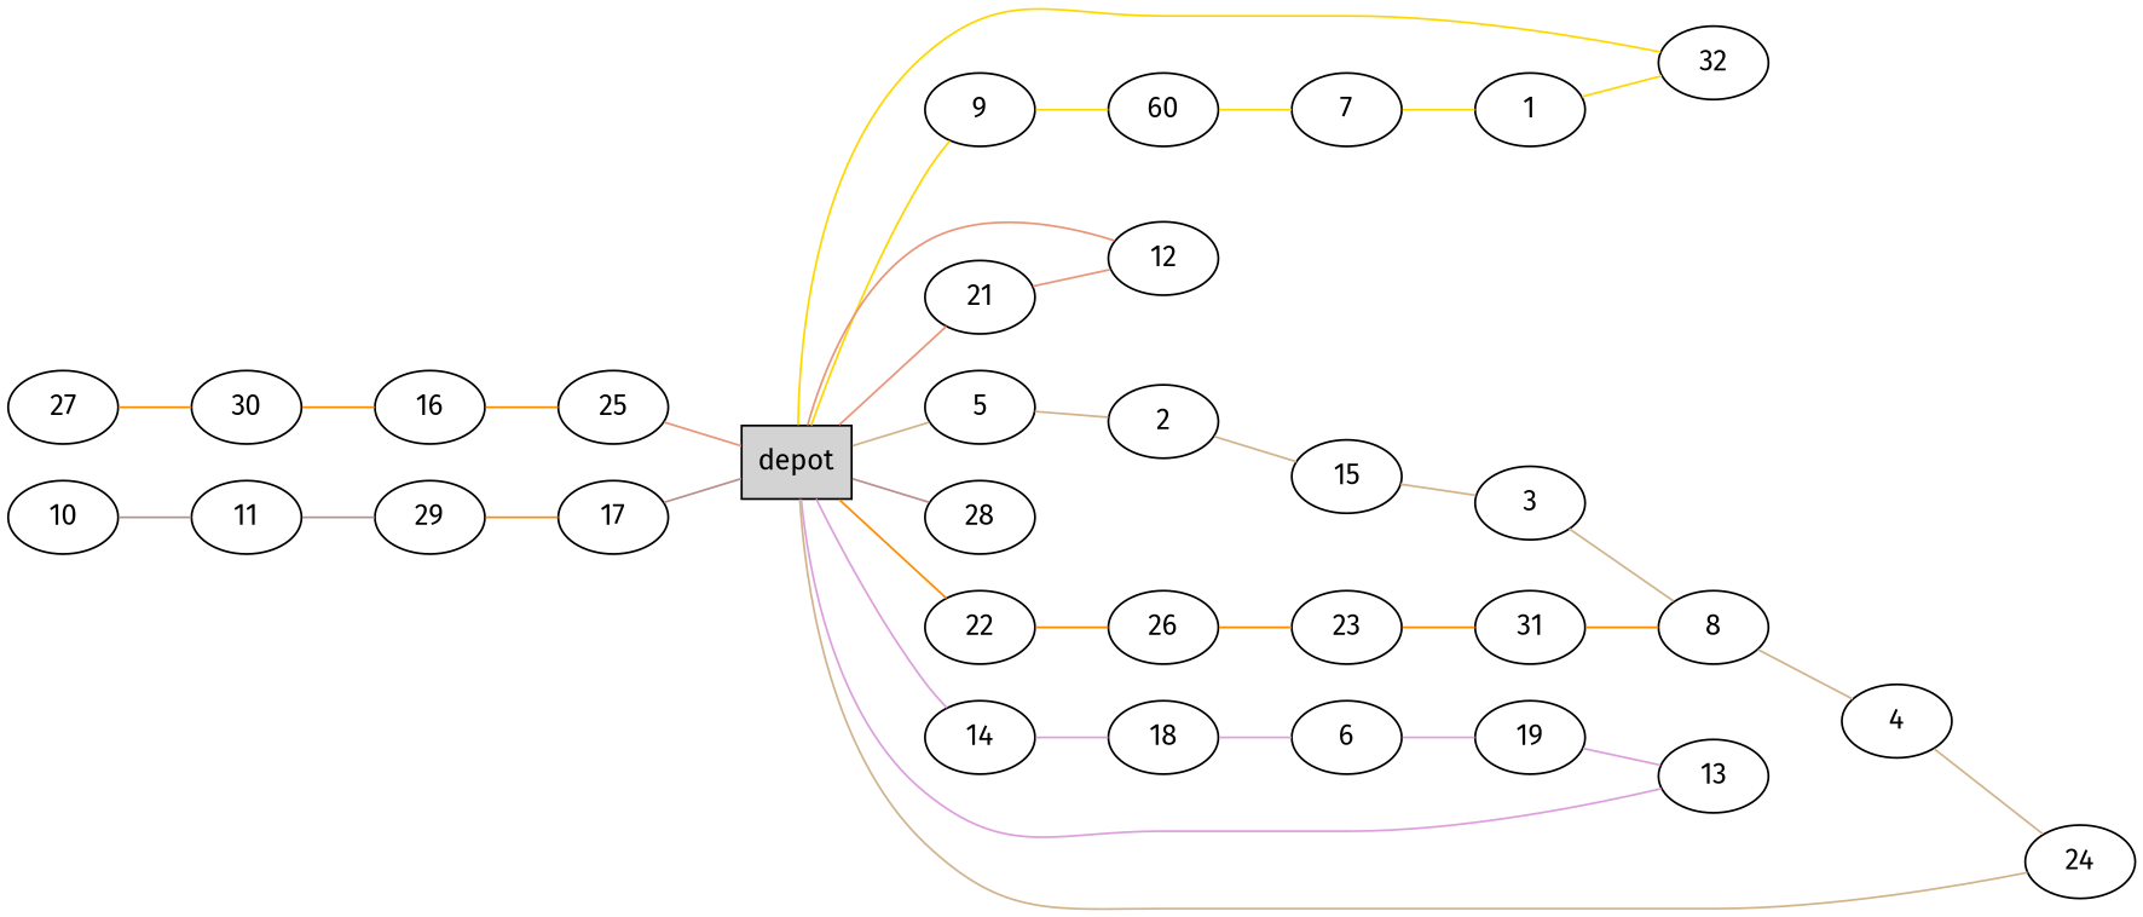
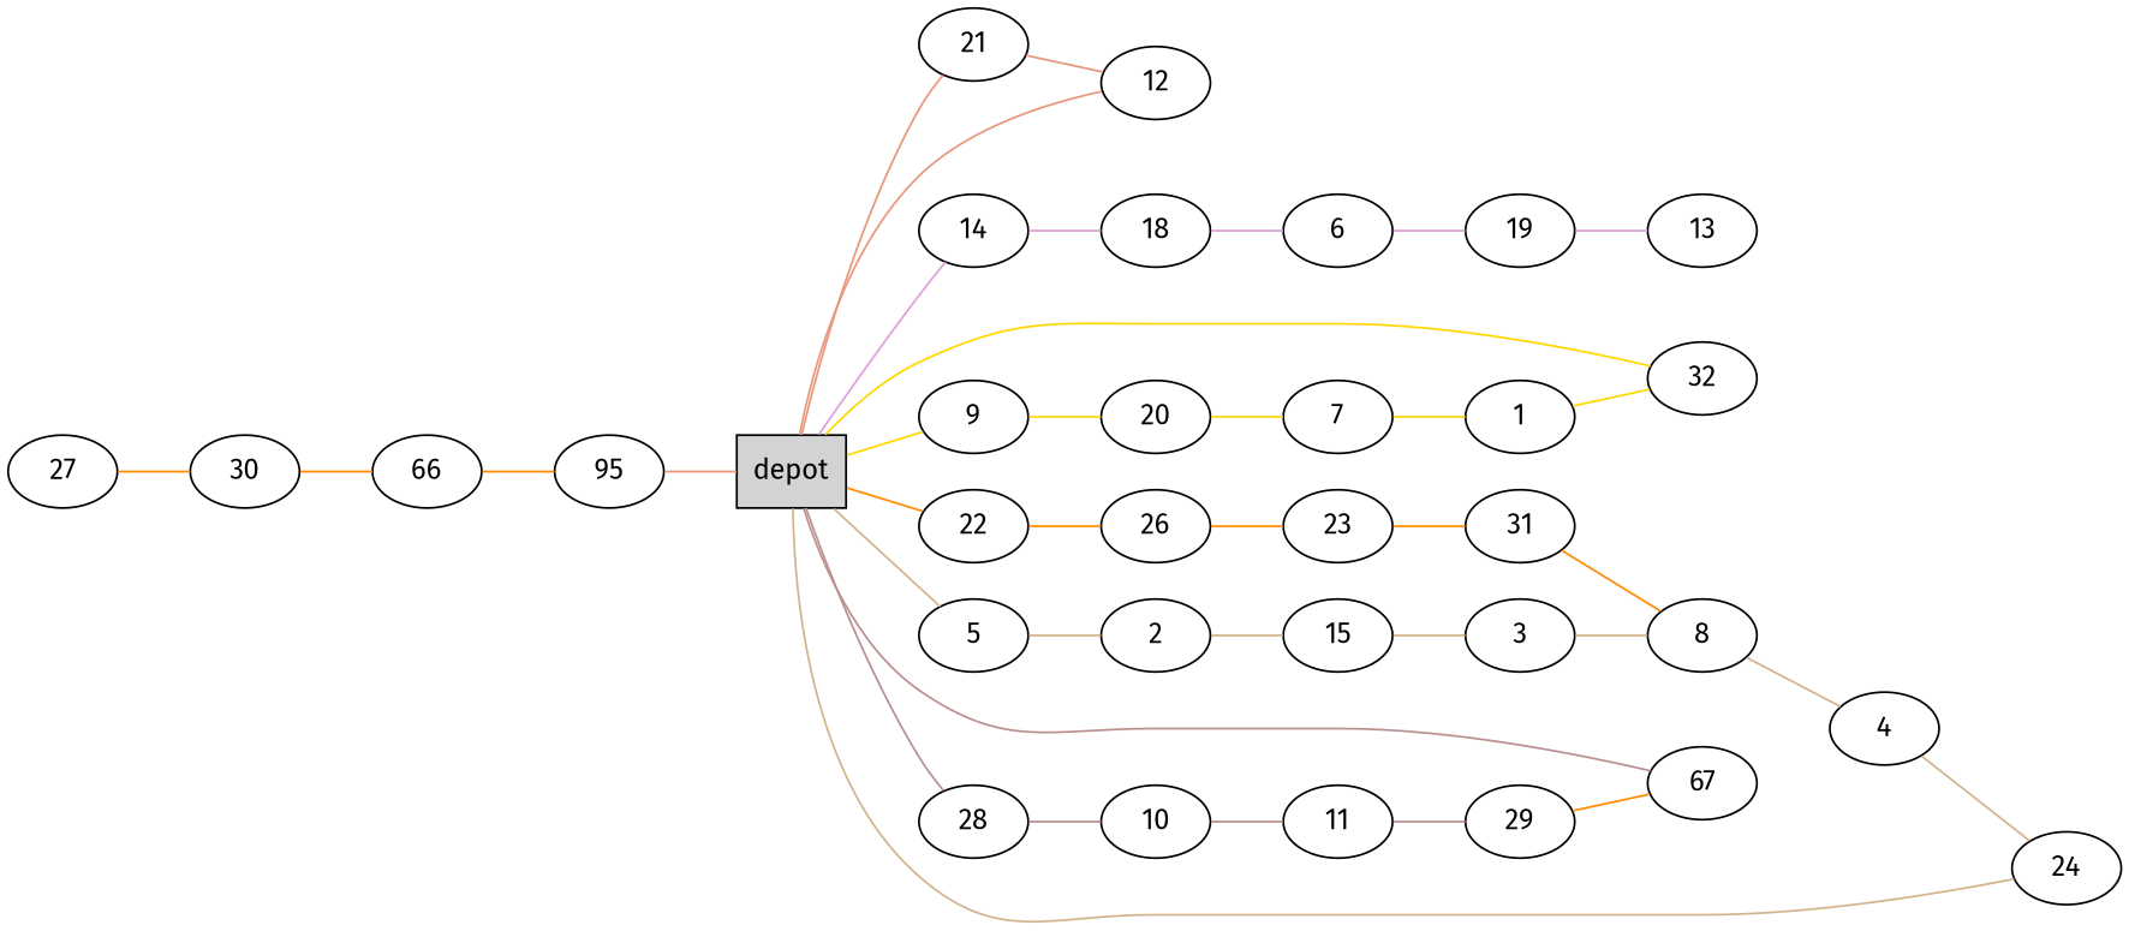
  graph {
    fontname="Fira Sans"
    rankdir=LR
    node [fontname="Fira Sans" shape=ellipse]
    edge [color=darkorange fontname="Fira Sans"]
    n1 [label=depot shape=box style=filled]
    21
    9
    14
    5
    22
    28
    12
-   20 [label=60]
+   20
    18
    2
    26
    10
    7
    1
    32
    6
    19
    13
    15
    3
    8
    4
    24
    23
    31
    27
    30
-   16
-   25
+   16 [label=66]
+   25 [label=95]
    11
    29
-   17
+   17 [label=67]
    n1 -- 21 [color=darksalmon]
    n1 -- 9 [color=gold]
    n1 -- 14 [color=plum]
    n1 -- 5 [color=tan]
    n1 -- 22
    n1 -- 28 [color=rosybrown]
    21 -- 12 [color=darksalmon]
    9 -- 20 [color=gold]
    14 -- 18 [color=plum]
    5 -- 2 [color=tan]
    22 -- 26
+   28 -- 10 [color=rosybrown]
    12 -- n1 [color=darksalmon]
    20 -- 7 [color=gold]
    18 -- 6 [color=plum]
    2 -- 15 [color=tan]
    26 -- 23
    10 -- 11 [color=rosybrown]
    7 -- 1 [color=gold]
    1 -- 32 [color=gold]
    32 -- n1 [color=gold]
    6 -- 19 [color=plum]
    19 -- 13 [color=plum]
-   13 -- n1 [color=plum]
    15 -- 3 [color=tan]
    3 -- 8 [color=tan]
    8 -- 4 [color=tan]
    4 -- 24 [color=tan]
    24 -- n1 [color=tan]
    23 -- 31
    31 -- 8
    27 -- 30
    30 -- 16
    16 -- 25
    25 -- n1 [color=darksalmon]
    11 -- 29 [color=rosybrown]
    29 -- 17
    17 -- n1 [color=rosybrown]
  }
